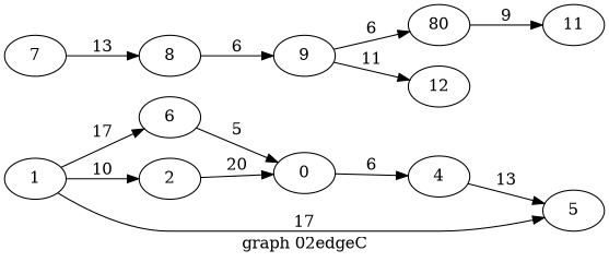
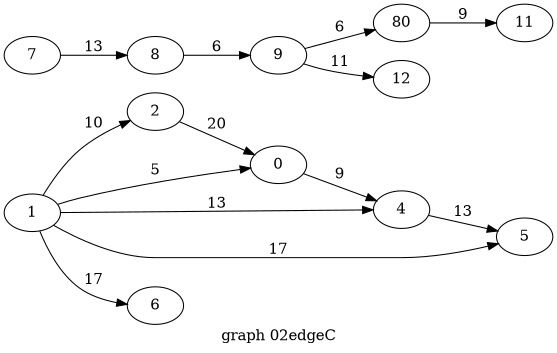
  digraph {
    fontname="DejaVu Serif"
    label="graph 02edgeC"
    rankdir=LR
    node [fontname="DejaVu Serif"]
    edge [fontname="DejaVu Serif"]
    1
    2
    n3 [label=0]
    4
    5
    6
    7
    8
    9
    n10 [label=80]
    12
    11
    1 -> 2 [label=" 10 "]
-   6 -> n3 [label=" 5 "]
+   1 -> n3 [label=" 5 "]
+   1 -> 4 [label=" 13 "]
    1 -> 5 [label=" 17 "]
    1 -> 6 [label=" 17 "]
    2 -> n3 [label=" 20 "]
-   n3 -> 4 [label=" 6 "]
+   n3 -> 4 [label=" 9 "]
    4 -> 5 [label=" 13 "]
    7 -> 8 [label=" 13 "]
    8 -> 9 [label=" 6 "]
    9 -> n10 [label=" 6 "]
    9 -> 12 [label=" 11 "]
    n10 -> 11 [label=" 9 "]
  }
